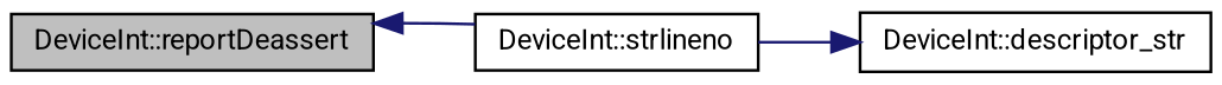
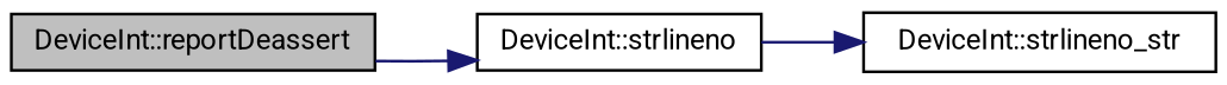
  digraph {
    fontname=Roboto
    rankdir=LR
    node [color=black fillcolor=white fontname=Roboto fontsize=10 shape=record style=filled]
    edge [color=midnightblue fontname=Roboto fontsize=10 labelfontname=FreeSans labelfontsize=10 style=solid]
    n1 [fillcolor=grey75 fontcolor=black height=0.2 label="DeviceInt::reportDeassert" width=0.4]
    n2 [height=0.2 label="DeviceInt::strlineno" width=0.4]
-   n3 [height=0.2 label="DeviceInt::descriptor_str" width=0.4]
-   n2 -> n1
+   n3 [height=0.2 label="DeviceInt::strlineno_str" width=0.4]
+   n1 -> n2
    n2 -> n3
  }
